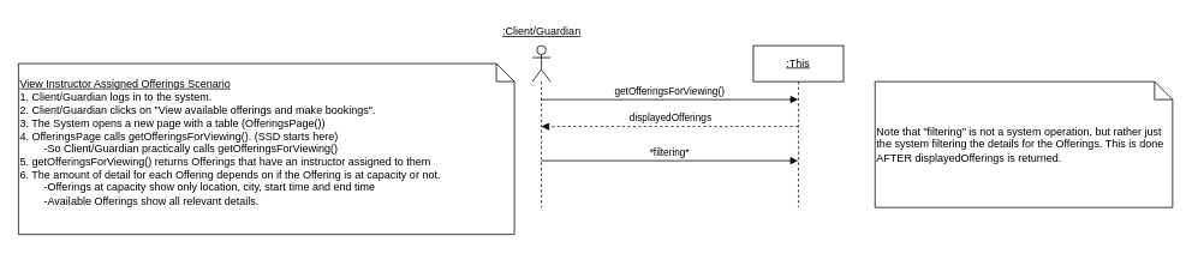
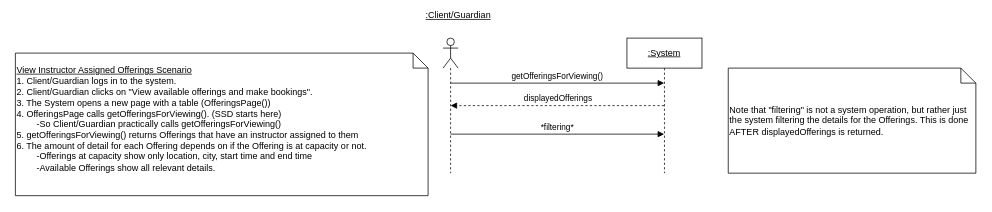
  <mxCell id="0" />
  <mxCell id="1" parent="0" />
  <mxCell id="2" value="" style="shape=umlLifeline;perimeter=lifelinePerimeter;whiteSpace=wrap;html=1;container=1;dropTarget=0;collapsible=0;recursiveResize=0;outlineConnect=0;portConstraint=eastwest;newEdgeStyle={&quot;curved&quot;:0,&quot;rounded&quot;:0};participant=umlActor;" parent="1" vertex="1"><mxGeometry x="590" y="50" width="20" height="180" as="geometry" /></mxCell>
- <mxCell id="3" value="&lt;u&gt;:Client/Guardian&lt;/u&gt;" style="text;html=1;align=center;verticalAlign=middle;resizable=0;points=[];autosize=1;strokeColor=none;fillColor=none;" parent="1" vertex="1"><mxGeometry x="545" y="20" width="110" height="30" as="geometry" /></mxCell>
- <mxCell id="4" value="&lt;u&gt;:This&lt;/u&gt;" style="shape=umlLifeline;perimeter=lifelinePerimeter;whiteSpace=wrap;html=1;container=1;dropTarget=0;collapsible=0;recursiveResize=0;outlineConnect=0;portConstraint=eastwest;newEdgeStyle={&quot;curved&quot;:0,&quot;rounded&quot;:0};" parent="1" vertex="1"><mxGeometry x="835" y="50" width="100" height="180" as="geometry" /></mxCell>
+ <mxCell id="3" value="&lt;u&gt;:Client/Guardian&lt;/u&gt;" style="text;html=1;align=center;verticalAlign=middle;resizable=0;points=[];autosize=1;strokeColor=none;fillColor=none;" parent="1" vertex="1"><mxGeometry x="555" y="5" width="110" height="30" as="geometry" /></mxCell>
+ <mxCell id="4" value="&lt;u&gt;:System&lt;/u&gt;" style="shape=umlLifeline;perimeter=lifelinePerimeter;whiteSpace=wrap;html=1;container=1;dropTarget=0;collapsible=0;recursiveResize=0;outlineConnect=0;portConstraint=eastwest;newEdgeStyle={&quot;curved&quot;:0,&quot;rounded&quot;:0};" parent="1" vertex="1"><mxGeometry x="835" y="50" width="100" height="180" as="geometry" /></mxCell>
  <mxCell id="5" value="&lt;u&gt;View Instructor Assigned Offerings Scenario&lt;/u&gt;&lt;div&gt;1. Client/Guardian logs in to the system.&lt;/div&gt;&lt;div&gt;2. Client/Guardian clicks on &quot;View available offerings and make bookings&quot;.&lt;/div&gt;&lt;div&gt;3. The System opens a new page with a table (OfferingsPage())&lt;/div&gt;&lt;div&gt;4. OfferingsPage calls&amp;nbsp;&lt;span style=&quot;background-color: initial;&quot;&gt;getOfferingsForViewing(). (SSD starts here)&lt;/span&gt;&lt;/div&gt;&lt;div&gt;&lt;span style=&quot;background-color: initial;&quot;&gt;&lt;span style=&quot;white-space: pre;&quot;&gt;&#09;&lt;/span&gt;-So Client/Guardian practically calls&amp;nbsp;&lt;/span&gt;&lt;span style=&quot;background-color: initial;&quot;&gt;getOfferingsForViewing()&lt;/span&gt;&lt;span style=&quot;background-color: initial;&quot;&gt;&lt;br&gt;&lt;/span&gt;&lt;/div&gt;&lt;div&gt;&lt;span style=&quot;background-color: initial;&quot;&gt;5.&amp;nbsp;&lt;/span&gt;&lt;span style=&quot;background-color: initial;&quot;&gt;getOfferingsForViewing() returns Offerings that have an instructor assigned to them&lt;/span&gt;&lt;/div&gt;&lt;div&gt;&lt;span style=&quot;background-color: initial;&quot;&gt;6. The amount of detail for each Offering depends on if the Offering is at capacity or not.&lt;/span&gt;&lt;/div&gt;&lt;div&gt;&lt;span style=&quot;background-color: initial;&quot;&gt;&lt;span style=&quot;white-space: pre;&quot;&gt;&#09;&lt;/span&gt;-Offerings at capacity show only location, city, start time and end time&lt;br&gt;&lt;/span&gt;&lt;/div&gt;&lt;div&gt;&lt;span style=&quot;background-color: initial;&quot;&gt;&lt;span style=&quot;white-space: pre;&quot;&gt;&#09;&lt;/span&gt;-Available Offerings show all relevant details.&lt;br&gt;&lt;/span&gt;&lt;/div&gt;&lt;div&gt;&lt;span style=&quot;background-color: initial;&quot;&gt;&lt;br&gt;&lt;/span&gt;&lt;/div&gt;" style="shape=note;size=20;whiteSpace=wrap;html=1;align=left;" parent="1" vertex="1"><mxGeometry x="20" y="70" width="550" height="190" as="geometry" /></mxCell>
  <mxCell id="6" value="getOfferingsForViewing()" style="html=1;verticalAlign=bottom;endArrow=block;edgeStyle=elbowEdgeStyle;elbow=vertical;curved=0;rounded=0;" parent="1" edge="1"><mxGeometry relative="1" as="geometry"><mxPoint x="599.999" y="110" as="sourcePoint" /><Array as="points"><mxPoint x="690.07" y="110" /></Array><mxPoint x="884.57" y="110" as="targetPoint" /><mxPoint as="offset" /></mxGeometry></mxCell>
  <mxCell id="7" value="Note that &quot;filtering&quot; is not a system operation, but rather just the system filtering the details for the Offerings. This is done AFTER displayedOfferings is returned." style="shape=note;size=20;whiteSpace=wrap;html=1;align=left;" parent="1" vertex="1"><mxGeometry x="970" y="90" width="330" height="140" as="geometry" /></mxCell>
  <mxCell id="8" value="displayedOfferings" style="html=1;verticalAlign=bottom;endArrow=block;edgeStyle=elbowEdgeStyle;elbow=vertical;curved=0;rounded=0;dashed=1;" edge="1" parent="1"><mxGeometry x="0.0" relative="1" as="geometry"><mxPoint x="884.57" y="140" as="sourcePoint" /><Array as="points"><mxPoint x="690.07" y="140" /></Array><mxPoint x="599.999" y="140" as="targetPoint" /><mxPoint as="offset" /></mxGeometry></mxCell>
  <mxCell id="9" value="*filtering*" style="html=1;verticalAlign=bottom;endArrow=block;edgeStyle=elbowEdgeStyle;elbow=vertical;curved=0;rounded=0;" edge="1" parent="1"><mxGeometry relative="1" as="geometry"><mxPoint x="599.999" y="178" as="sourcePoint" /><Array as="points"><mxPoint x="690.07" y="178" /></Array><mxPoint x="884.57" y="178" as="targetPoint" /><mxPoint as="offset" /></mxGeometry></mxCell>
